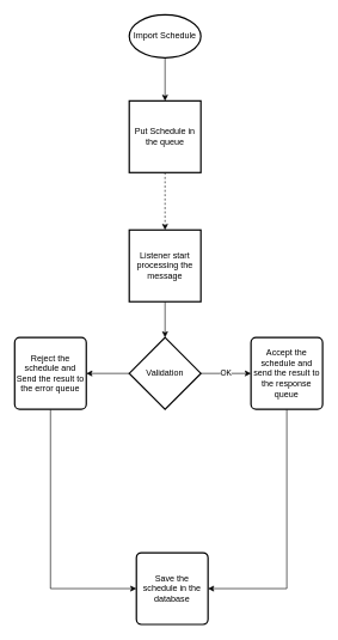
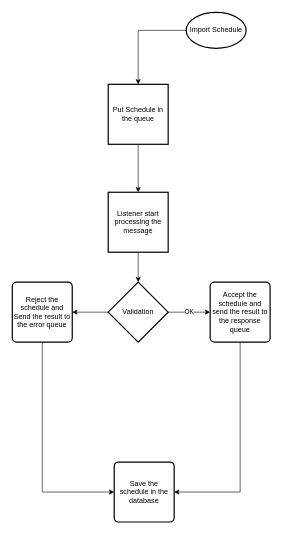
  <mxCell id="0" />
  <mxCell id="1" parent="0" />
  <mxCell id="2" style="edgeStyle=orthogonalEdgeStyle;rounded=0;orthogonalLoop=1;jettySize=auto;html=1;" edge="1" parent="1" source="3" target="5"><mxGeometry relative="1" as="geometry" /></mxCell>
- <mxCell id="3" value="Import Schedule" style="strokeWidth=2;html=1;shape=mxgraph.flowchart.start_1;whiteSpace=wrap;" vertex="1" parent="1"><mxGeometry x="180" y="20" width="100" height="60" as="geometry" /></mxCell>
- <mxCell id="4" style="edgeStyle=orthogonalEdgeStyle;rounded=0;orthogonalLoop=1;jettySize=auto;html=1;entryX=0.5;entryY=0;entryDx=0;entryDy=0;dashed=1;" edge="1" parent="1" source="5" target="7"><mxGeometry relative="1" as="geometry" /></mxCell>
+ <mxCell id="3" value="Import Schedule" style="strokeWidth=2;html=1;shape=mxgraph.flowchart.start_1;whiteSpace=wrap;" vertex="1" parent="1"><mxGeometry x="310" y="20" width="100" height="60" as="geometry" /></mxCell>
+ <mxCell id="4" style="edgeStyle=orthogonalEdgeStyle;rounded=0;orthogonalLoop=1;jettySize=auto;html=1;entryX=0.5;entryY=0;entryDx=0;entryDy=0;" edge="1" parent="1" source="5" target="7"><mxGeometry relative="1" as="geometry" /></mxCell>
  <mxCell id="5" value="Put Schedule in the queue" style="whiteSpace=wrap;html=1;absoluteArcSize=1;arcSize=14;strokeWidth=2;rounded=0;" vertex="1" parent="1"><mxGeometry x="180" y="140" width="100" height="100" as="geometry" /></mxCell>
  <mxCell id="6" style="edgeStyle=orthogonalEdgeStyle;rounded=0;orthogonalLoop=1;jettySize=auto;html=1;entryX=0.5;entryY=0;entryDx=0;entryDy=0;entryPerimeter=0;" edge="1" parent="1" source="7" target="10"><mxGeometry relative="1" as="geometry" /></mxCell>
  <mxCell id="7" value="Listener start processing the message" style="whiteSpace=wrap;html=1;absoluteArcSize=1;arcSize=14;strokeWidth=2;rounded=0;" vertex="1" parent="1"><mxGeometry x="180" y="320" width="100" height="100" as="geometry" /></mxCell>
  <mxCell id="8" value="OK" style="edgeStyle=orthogonalEdgeStyle;rounded=0;orthogonalLoop=1;jettySize=auto;html=1;" edge="1" parent="1" source="10" target="13"><mxGeometry relative="1" as="geometry" /></mxCell>
  <mxCell id="9" style="edgeStyle=orthogonalEdgeStyle;rounded=0;orthogonalLoop=1;jettySize=auto;html=1;" edge="1" parent="1" source="10" target="15"><mxGeometry relative="1" as="geometry" /></mxCell>
  <mxCell id="10" value="Validation" style="strokeWidth=2;html=1;shape=mxgraph.flowchart.decision;whiteSpace=wrap;" vertex="1" parent="1"><mxGeometry x="180" y="470" width="100" height="100" as="geometry" /></mxCell>
  <mxCell id="11" value="Save the schedule in the database" style="rounded=1;whiteSpace=wrap;html=1;absoluteArcSize=1;arcSize=14;strokeWidth=2;" vertex="1" parent="1"><mxGeometry x="190" y="770" width="100" height="100" as="geometry" /></mxCell>
  <mxCell id="12" style="edgeStyle=orthogonalEdgeStyle;rounded=0;orthogonalLoop=1;jettySize=auto;html=1;entryX=1;entryY=0.5;entryDx=0;entryDy=0;" edge="1" parent="1" source="13" target="11"><mxGeometry relative="1" as="geometry"><Array as="points"><mxPoint x="400" y="820" /></Array></mxGeometry></mxCell>
  <mxCell id="13" value="Accept the schedule and send the result to the response queue" style="rounded=1;whiteSpace=wrap;html=1;absoluteArcSize=1;arcSize=14;strokeWidth=2;" vertex="1" parent="1"><mxGeometry x="350" y="470" width="100" height="100" as="geometry" /></mxCell>
  <mxCell id="14" style="edgeStyle=orthogonalEdgeStyle;rounded=0;orthogonalLoop=1;jettySize=auto;html=1;entryX=0;entryY=0.5;entryDx=0;entryDy=0;" edge="1" parent="1" source="15" target="11"><mxGeometry relative="1" as="geometry"><Array as="points"><mxPoint x="70" y="820" /></Array></mxGeometry></mxCell>
  <mxCell id="15" value="Reject the schedule and Send the result to the error queue" style="rounded=1;whiteSpace=wrap;html=1;absoluteArcSize=1;arcSize=14;strokeWidth=2;" vertex="1" parent="1"><mxGeometry x="20" y="470" width="100" height="100" as="geometry" /></mxCell>
